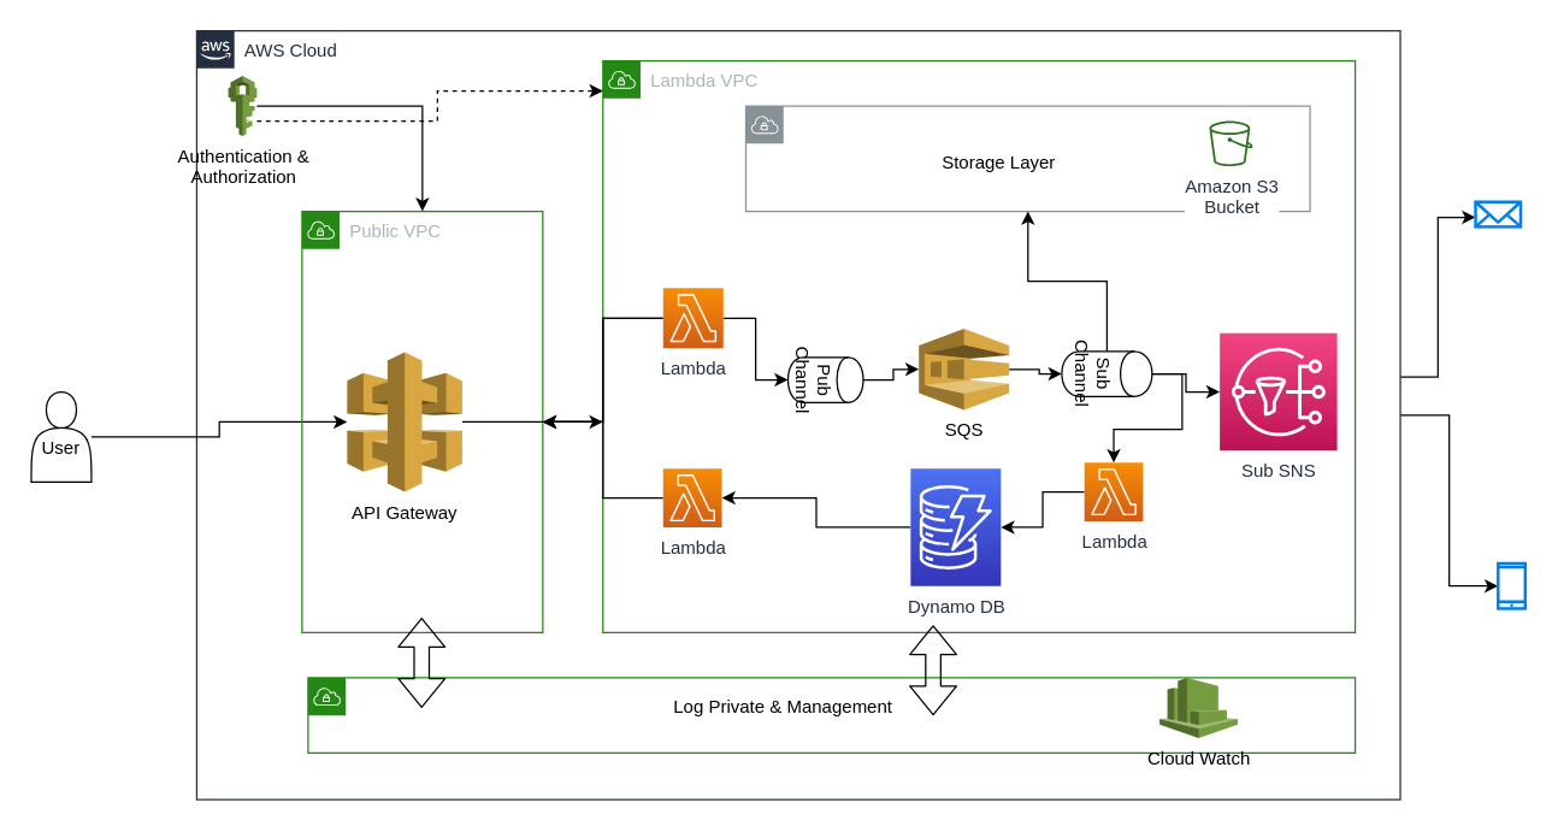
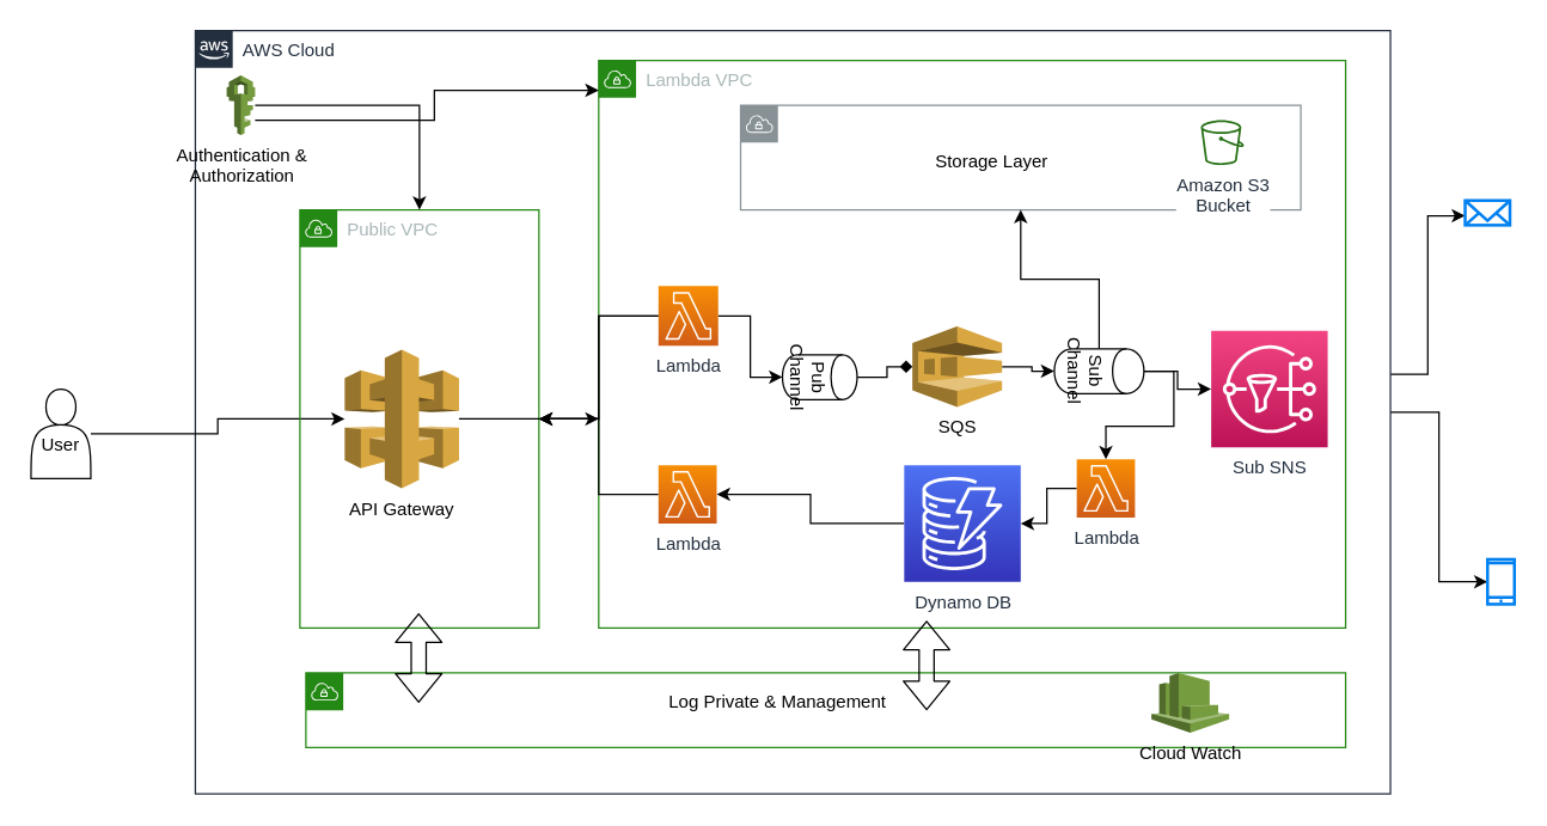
  <mxCell id="0" />
  <mxCell id="1" parent="0" />
  <mxCell id="2" style="edgeStyle=orthogonalEdgeStyle;rounded=0;orthogonalLoop=1;jettySize=auto;html=1;entryX=0;entryY=0.621;entryDx=0;entryDy=0;entryPerimeter=0;" edge="1" parent="1" source="4" target="38"><mxGeometry relative="1" as="geometry"><Array as="points"><mxPoint x="955" y="250" /><mxPoint x="955" y="144" /></Array></mxGeometry></mxCell>
  <mxCell id="3" style="edgeStyle=orthogonalEdgeStyle;rounded=0;orthogonalLoop=1;jettySize=auto;html=1;" edge="1" parent="1" source="4" target="39"><mxGeometry relative="1" as="geometry" /></mxCell>
  <mxCell id="4" value="AWS Cloud" style="points=[[0,0],[0.25,0],[0.5,0],[0.75,0],[1,0],[1,0.25],[1,0.5],[1,0.75],[1,1],[0.75,1],[0.5,1],[0.25,1],[0,1],[0,0.75],[0,0.5],[0,0.25]];outlineConnect=0;gradientColor=none;html=1;whiteSpace=wrap;fontSize=12;fontStyle=0;shape=mxgraph.aws4.group;grIcon=mxgraph.aws4.group_aws_cloud_alt;strokeColor=#232F3E;fillColor=none;verticalAlign=top;align=left;spacingLeft=30;fontColor=#232F3E;dashed=0;labelBackgroundColor=#ffffff;" parent="1" vertex="1"><mxGeometry x="130" y="20" width="800" height="511" as="geometry" /></mxCell>
  <mxCell id="5" style="edgeStyle=orthogonalEdgeStyle;rounded=0;orthogonalLoop=1;jettySize=auto;html=1;" edge="1" parent="1" source="6" target="17"><mxGeometry relative="1" as="geometry" /></mxCell>
  <mxCell id="6" value="&lt;br&gt;User" style="shape=actor;whiteSpace=wrap;html=1;" vertex="1" parent="1"><mxGeometry x="20" y="260" width="40" height="60" as="geometry" /></mxCell>
  <mxCell id="7" value="Lambda VPC" style="points=[[0,0],[0.25,0],[0.5,0],[0.75,0],[1,0],[1,0.25],[1,0.5],[1,0.75],[1,1],[0.75,1],[0.5,1],[0.25,1],[0,1],[0,0.75],[0,0.5],[0,0.25]];outlineConnect=0;gradientColor=none;html=1;whiteSpace=wrap;fontSize=12;fontStyle=0;shape=mxgraph.aws4.group;grIcon=mxgraph.aws4.group_vpc;strokeColor=#248814;fillColor=none;verticalAlign=top;align=left;spacingLeft=30;fontColor=#AAB7B8;dashed=0;" vertex="1" parent="1"><mxGeometry x="400" y="40" width="500" height="380" as="geometry" /></mxCell>
  <mxCell id="8" value="" style="edgeStyle=orthogonalEdgeStyle;rounded=0;orthogonalLoop=1;jettySize=auto;html=1;" edge="1" parent="1" source="11" target="15"><mxGeometry relative="1" as="geometry" /></mxCell>
  <mxCell id="9" style="edgeStyle=orthogonalEdgeStyle;rounded=0;orthogonalLoop=1;jettySize=auto;html=1;" edge="1" parent="1" source="11" target="15"><mxGeometry relative="1" as="geometry" /></mxCell>
  <mxCell id="10" style="edgeStyle=orthogonalEdgeStyle;rounded=0;orthogonalLoop=1;jettySize=auto;html=1;entryX=0.5;entryY=1;entryDx=0;entryDy=0;" edge="1" parent="1" source="11" target="31"><mxGeometry relative="1" as="geometry" /></mxCell>
  <mxCell id="11" value="Lambda" style="outlineConnect=0;fontColor=#232F3E;gradientColor=#F78E04;gradientDirection=north;fillColor=#D05C17;strokeColor=#ffffff;dashed=0;verticalLabelPosition=bottom;verticalAlign=top;align=center;html=1;fontSize=12;fontStyle=0;aspect=fixed;shape=mxgraph.aws4.resourceIcon;resIcon=mxgraph.aws4.lambda;" vertex="1" parent="1"><mxGeometry x="440" y="191" width="40" height="40" as="geometry" /></mxCell>
  <mxCell id="12" value="Sub SNS" style="outlineConnect=0;fontColor=#232F3E;gradientColor=#F34482;gradientDirection=north;fillColor=#BC1356;strokeColor=#ffffff;dashed=0;verticalLabelPosition=bottom;verticalAlign=top;align=center;html=1;fontSize=12;fontStyle=0;aspect=fixed;shape=mxgraph.aws4.resourceIcon;resIcon=mxgraph.aws4.sns;labelBackgroundColor=#ffffff;" vertex="1" parent="1"><mxGeometry x="810" y="221" width="78" height="78" as="geometry" /></mxCell>
  <mxCell id="13" style="edgeStyle=orthogonalEdgeStyle;rounded=0;orthogonalLoop=1;jettySize=auto;html=1;" edge="1" parent="1" source="14" target="22"><mxGeometry relative="1" as="geometry" /></mxCell>
- <mxCell id="14" value="Dynamo DB" style="outlineConnect=0;fontColor=#232F3E;gradientColor=#4D72F3;gradientDirection=north;fillColor=#3334B9;strokeColor=#ffffff;dashed=0;verticalLabelPosition=bottom;verticalAlign=top;align=center;html=1;fontSize=12;fontStyle=0;aspect=fixed;shape=mxgraph.aws4.resourceIcon;resIcon=mxgraph.aws4.dynamodb;" vertex="1" parent="1"><mxGeometry x="604.5" y="311" width="60" height="78" as="geometry" /></mxCell>
+ <mxCell id="14" value="Dynamo DB" style="outlineConnect=0;fontColor=#232F3E;gradientColor=#4D72F3;gradientDirection=north;fillColor=#3334B9;strokeColor=#ffffff;dashed=0;verticalLabelPosition=bottom;verticalAlign=top;align=center;html=1;fontSize=12;fontStyle=0;aspect=fixed;shape=mxgraph.aws4.resourceIcon;resIcon=mxgraph.aws4.dynamodb;" vertex="1" parent="1"><mxGeometry x="604.5" y="311" width="78" height="78" as="geometry" /></mxCell>
  <mxCell id="15" value="Public VPC" style="points=[[0,0],[0.25,0],[0.5,0],[0.75,0],[1,0],[1,0.25],[1,0.5],[1,0.75],[1,1],[0.75,1],[0.5,1],[0.25,1],[0,1],[0,0.75],[0,0.5],[0,0.25]];outlineConnect=0;gradientColor=none;html=1;whiteSpace=wrap;fontSize=12;fontStyle=0;shape=mxgraph.aws4.group;grIcon=mxgraph.aws4.group_vpc;strokeColor=#248814;fillColor=none;verticalAlign=top;align=left;spacingLeft=30;fontColor=#AAB7B8;dashed=0;" vertex="1" parent="1"><mxGeometry x="200" y="140" width="160" height="280" as="geometry" /></mxCell>
  <mxCell id="16" style="edgeStyle=orthogonalEdgeStyle;rounded=0;orthogonalLoop=1;jettySize=auto;html=1;" edge="1" parent="1" source="17"><mxGeometry relative="1" as="geometry"><mxPoint x="400" y="280" as="targetPoint" /></mxGeometry></mxCell>
  <mxCell id="17" value="API Gateway&lt;br&gt;" style="outlineConnect=0;dashed=0;verticalLabelPosition=bottom;verticalAlign=top;align=center;html=1;shape=mxgraph.aws3.api_gateway;fillColor=#D9A741;gradientColor=none;" vertex="1" parent="1"><mxGeometry x="230" y="233.5" width="76.5" height="93" as="geometry" /></mxCell>
  <mxCell id="18" value="" style="points=[[0,0],[0.25,0],[0.5,0],[0.75,0],[1,0],[1,0.25],[1,0.5],[1,0.75],[1,1],[0.75,1],[0.5,1],[0.25,1],[0,1],[0,0.75],[0,0.5],[0,0.25]];outlineConnect=0;gradientColor=none;html=1;whiteSpace=wrap;fontSize=12;fontStyle=0;shape=mxgraph.aws4.group;grIcon=mxgraph.aws4.group_vpc;strokeColor=#248814;fillColor=none;verticalAlign=top;align=left;spacingLeft=30;fontColor=#AAB7B8;dashed=0;" vertex="1" parent="1"><mxGeometry x="204" y="450" width="696" height="50" as="geometry" /></mxCell>
  <mxCell id="19" value="Cloud Watch&lt;br&gt;" style="outlineConnect=0;dashed=0;verticalLabelPosition=bottom;verticalAlign=top;align=center;html=1;shape=mxgraph.aws3.cloudwatch;fillColor=#759C3E;gradientColor=none;" vertex="1" parent="1"><mxGeometry x="770" y="450" width="52" height="40" as="geometry" /></mxCell>
  <mxCell id="20" value="Log Private &amp;amp; Management" style="text;html=1;strokeColor=none;fillColor=none;align=center;verticalAlign=middle;whiteSpace=wrap;rounded=0;" vertex="1" parent="1"><mxGeometry x="430" y="460" width="180" height="20" as="geometry" /></mxCell>
  <mxCell id="21" style="edgeStyle=orthogonalEdgeStyle;rounded=0;orthogonalLoop=1;jettySize=auto;html=1;" edge="1" parent="1" source="22" target="15"><mxGeometry relative="1" as="geometry" /></mxCell>
  <mxCell id="22" value="Lambda" style="outlineConnect=0;fontColor=#232F3E;gradientColor=#F78E04;gradientDirection=north;fillColor=#D05C17;strokeColor=#ffffff;dashed=0;verticalLabelPosition=bottom;verticalAlign=top;align=center;html=1;fontSize=12;fontStyle=0;aspect=fixed;shape=mxgraph.aws4.resourceIcon;resIcon=mxgraph.aws4.lambda;" vertex="1" parent="1"><mxGeometry x="440" y="311" width="39" height="39" as="geometry" /></mxCell>
  <mxCell id="23" value="&lt;br&gt;" style="outlineConnect=0;gradientColor=none;html=1;whiteSpace=wrap;fontSize=12;fontStyle=0;shape=mxgraph.aws4.group;grIcon=mxgraph.aws4.group_vpc;strokeColor=#879196;fillColor=none;verticalAlign=top;align=left;spacingLeft=30;fontColor=#879196;dashed=0;" vertex="1" parent="1"><mxGeometry x="495" y="70" width="375" height="70" as="geometry" /></mxCell>
  <mxCell id="24" value="Storage Layer&amp;nbsp;" style="text;html=1;strokeColor=none;fillColor=none;align=center;verticalAlign=middle;whiteSpace=wrap;rounded=0;" vertex="1" parent="1"><mxGeometry x="610" y="95" width="110" height="25" as="geometry" /></mxCell>
  <mxCell id="25" value="Amazon S3&lt;br&gt;Bucket&lt;br&gt;" style="outlineConnect=0;fontColor=#232F3E;gradientColor=none;fillColor=#277116;strokeColor=none;dashed=0;verticalLabelPosition=bottom;verticalAlign=top;align=center;html=1;fontSize=12;fontStyle=0;aspect=fixed;pointerEvents=1;shape=mxgraph.aws4.bucket;labelBackgroundColor=#ffffff;" vertex="1" parent="1"><mxGeometry x="803" y="80" width="29" height="30" as="geometry" /></mxCell>
  <mxCell id="26" value="" style="shape=flexArrow;endArrow=classic;startArrow=classic;html=1;" edge="1" parent="1"><mxGeometry width="50" height="50" relative="1" as="geometry"><mxPoint x="619.5" y="475" as="sourcePoint" /><mxPoint x="619.5" y="415" as="targetPoint" /></mxGeometry></mxCell>
  <mxCell id="27" value="" style="shape=flexArrow;endArrow=classic;startArrow=classic;html=1;" edge="1" parent="1"><mxGeometry width="50" height="50" relative="1" as="geometry"><mxPoint x="279.5" y="470" as="sourcePoint" /><mxPoint x="279.5" y="410" as="targetPoint" /></mxGeometry></mxCell>
  <mxCell id="28" value="" style="edgeStyle=orthogonalEdgeStyle;rounded=0;orthogonalLoop=1;jettySize=auto;html=1;" edge="1" parent="1" source="29" target="35"><mxGeometry relative="1" as="geometry" /></mxCell>
  <mxCell id="29" value="SQS" style="outlineConnect=0;dashed=0;verticalLabelPosition=bottom;verticalAlign=top;align=center;html=1;shape=mxgraph.aws3.sqs;fillColor=#D9A741;gradientColor=none;" vertex="1" parent="1"><mxGeometry x="610" y="218" width="60" height="54" as="geometry" /></mxCell>
- <mxCell id="30" value="" style="edgeStyle=orthogonalEdgeStyle;rounded=0;orthogonalLoop=1;jettySize=auto;html=1;" edge="1" parent="1" source="31" target="29"><mxGeometry relative="1" as="geometry" /></mxCell>
+ <mxCell id="30" value="" style="edgeStyle=orthogonalEdgeStyle;rounded=0;orthogonalLoop=1;jettySize=auto;html=1;endArrow=diamond;" edge="1" parent="1" source="31" target="29"><mxGeometry relative="1" as="geometry" /></mxCell>
  <mxCell id="31" value="Pub Channel" style="shape=cylinder;whiteSpace=wrap;html=1;boundedLbl=1;backgroundOutline=1;rotation=90;" vertex="1" parent="1"><mxGeometry x="533" y="227" width="30" height="50" as="geometry" /></mxCell>
  <mxCell id="32" value="" style="edgeStyle=orthogonalEdgeStyle;rounded=0;orthogonalLoop=1;jettySize=auto;html=1;" edge="1" parent="1" source="35" target="12"><mxGeometry relative="1" as="geometry" /></mxCell>
  <mxCell id="33" style="edgeStyle=orthogonalEdgeStyle;rounded=0;orthogonalLoop=1;jettySize=auto;html=1;exitX=0.5;exitY=0;exitDx=0;exitDy=0;" edge="1" parent="1" source="35" target="37"><mxGeometry relative="1" as="geometry" /></mxCell>
  <mxCell id="34" style="edgeStyle=orthogonalEdgeStyle;rounded=0;orthogonalLoop=1;jettySize=auto;html=1;" edge="1" parent="1" source="35" target="23"><mxGeometry relative="1" as="geometry" /></mxCell>
  <mxCell id="35" value="Sub Channel&lt;br&gt;" style="shape=cylinder;whiteSpace=wrap;html=1;boundedLbl=1;backgroundOutline=1;rotation=90;" vertex="1" parent="1"><mxGeometry x="720" y="218" width="30" height="60" as="geometry" /></mxCell>
  <mxCell id="36" style="edgeStyle=orthogonalEdgeStyle;rounded=0;orthogonalLoop=1;jettySize=auto;html=1;" edge="1" parent="1" source="37" target="14"><mxGeometry relative="1" as="geometry" /></mxCell>
  <mxCell id="37" value="Lambda" style="outlineConnect=0;fontColor=#232F3E;gradientColor=#F78E04;gradientDirection=north;fillColor=#D05C17;strokeColor=#ffffff;dashed=0;verticalLabelPosition=bottom;verticalAlign=top;align=center;html=1;fontSize=12;fontStyle=0;aspect=fixed;shape=mxgraph.aws4.resourceIcon;resIcon=mxgraph.aws4.lambda;" vertex="1" parent="1"><mxGeometry x="720" y="307" width="39" height="39" as="geometry" /></mxCell>
  <mxCell id="38" value="" style="html=1;verticalLabelPosition=bottom;align=center;labelBackgroundColor=#ffffff;verticalAlign=top;strokeWidth=2;strokeColor=#0080F0;fillColor=#ffffff;shadow=0;dashed=0;shape=mxgraph.ios7.icons.mail;" vertex="1" parent="1"><mxGeometry x="980" y="133.75" width="30" height="16.5" as="geometry" /></mxCell>
  <mxCell id="39" value="" style="html=1;verticalLabelPosition=bottom;align=center;labelBackgroundColor=#ffffff;verticalAlign=top;strokeWidth=2;strokeColor=#0080F0;fillColor=#ffffff;shadow=0;dashed=0;shape=mxgraph.ios7.icons.smartphone;" vertex="1" parent="1"><mxGeometry x="995" y="374" width="18" height="30" as="geometry" /></mxCell>
- <mxCell id="40" style="edgeStyle=orthogonalEdgeStyle;rounded=0;orthogonalLoop=1;jettySize=auto;html=1;dashed=1;" edge="1" parent="1" source="42" target="7"><mxGeometry relative="1" as="geometry"><Array as="points"><mxPoint x="290" y="80" /><mxPoint x="290" y="60" /></Array></mxGeometry></mxCell>
+ <mxCell id="40" style="edgeStyle=orthogonalEdgeStyle;rounded=0;orthogonalLoop=1;jettySize=auto;html=1;" edge="1" parent="1" source="42" target="7"><mxGeometry relative="1" as="geometry"><Array as="points"><mxPoint x="290" y="80" /><mxPoint x="290" y="60" /></Array></mxGeometry></mxCell>
  <mxCell id="41" style="edgeStyle=orthogonalEdgeStyle;rounded=0;orthogonalLoop=1;jettySize=auto;html=1;" edge="1" parent="1" source="42" target="15"><mxGeometry relative="1" as="geometry" /></mxCell>
  <mxCell id="42" value="Authentication &amp;amp; &lt;br&gt;Authorization" style="outlineConnect=0;dashed=0;verticalLabelPosition=bottom;verticalAlign=top;align=center;html=1;shape=mxgraph.aws3.iam;fillColor=#759C3E;gradientColor=none;" vertex="1" parent="1"><mxGeometry x="151" y="50" width="19" height="40" as="geometry" /></mxCell>
